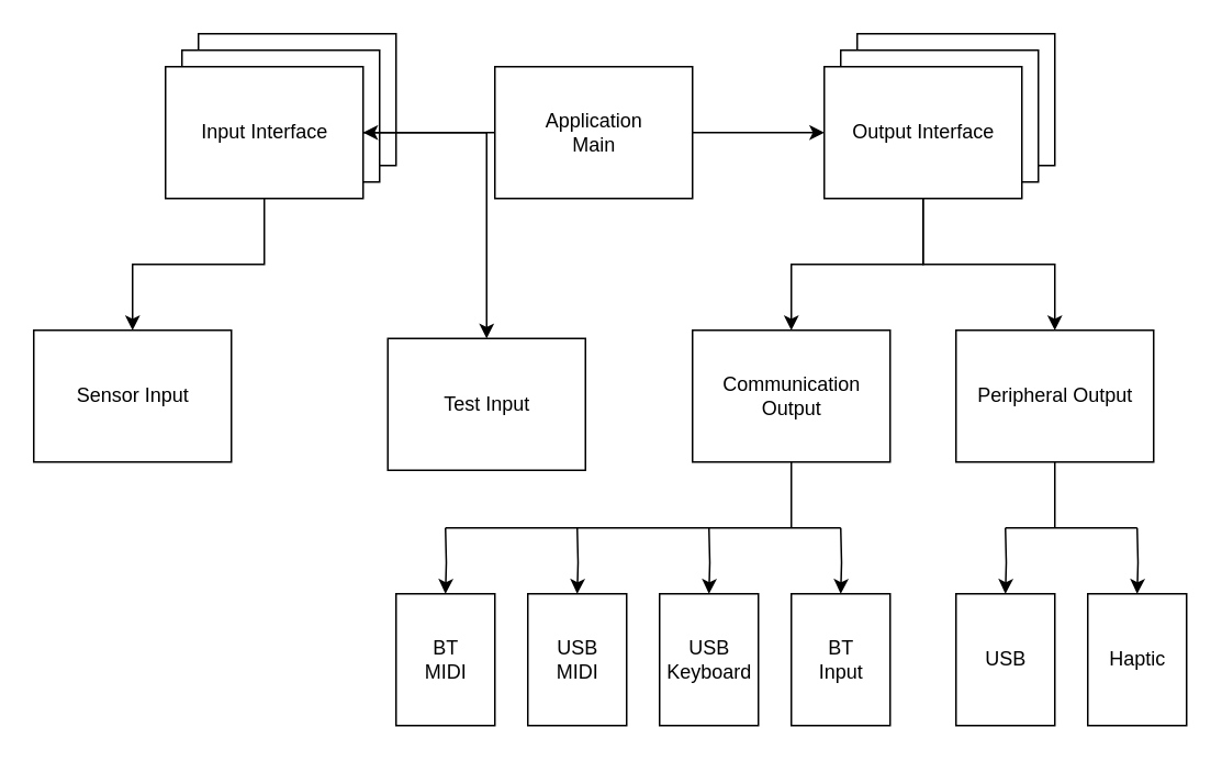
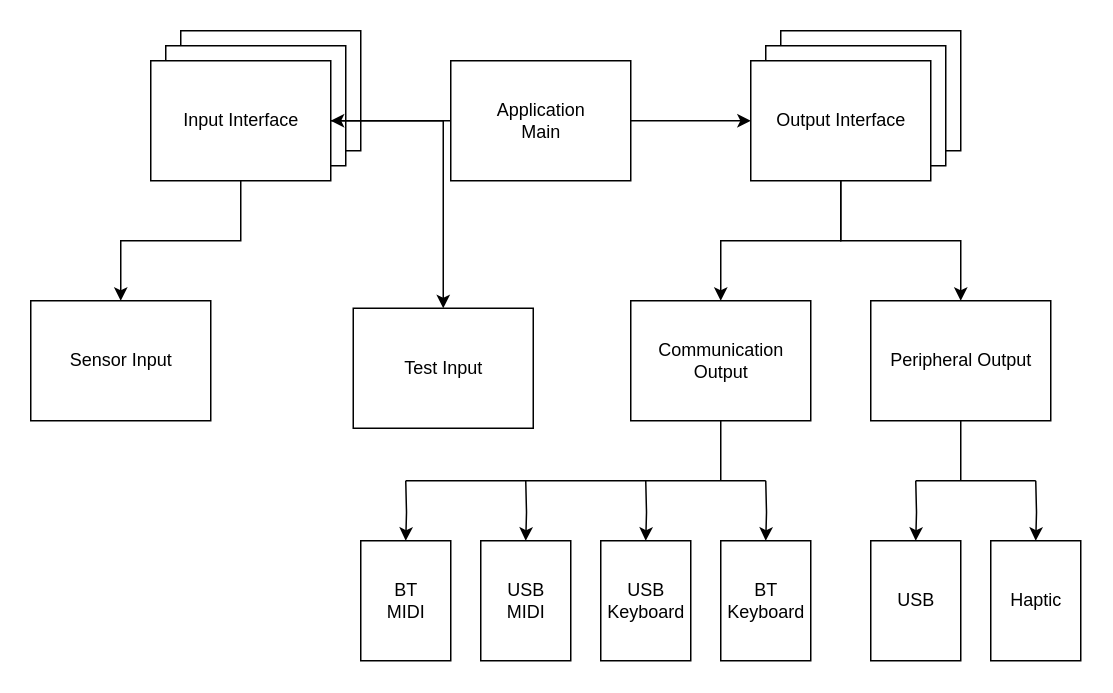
  <mxCell id="0" />
  <mxCell id="1" parent="0" />
  <mxCell id="2" value="Output Interface" style="html=1;" parent="1" vertex="1"><mxGeometry x="520" y="20" width="120" height="80" as="geometry" /></mxCell>
  <mxCell id="3" value="Output Interface" style="html=1;" parent="1" vertex="1"><mxGeometry x="510" y="30" width="120" height="80" as="geometry" /></mxCell>
  <mxCell id="4" value="Input Interface" style="html=1;" parent="1" vertex="1"><mxGeometry x="120" y="20" width="120" height="80" as="geometry" /></mxCell>
  <mxCell id="5" value="Input Interface" style="html=1;" parent="1" vertex="1"><mxGeometry x="110" y="30" width="120" height="80" as="geometry" /></mxCell>
  <mxCell id="6" value="" style="edgeStyle=orthogonalEdgeStyle;rounded=0;orthogonalLoop=1;jettySize=auto;html=1;" parent="1" source="8" target="12" edge="1"><mxGeometry relative="1" as="geometry" /></mxCell>
  <mxCell id="7" value="" style="edgeStyle=orthogonalEdgeStyle;rounded=0;orthogonalLoop=1;jettySize=auto;html=1;" parent="1" source="8" target="10" edge="1"><mxGeometry relative="1" as="geometry" /></mxCell>
  <mxCell id="8" value="Application&lt;br&gt;Main" style="html=1;" parent="1" vertex="1"><mxGeometry x="300" y="40" width="120" height="80" as="geometry" /></mxCell>
  <mxCell id="9" value="" style="edgeStyle=orthogonalEdgeStyle;rounded=0;orthogonalLoop=1;jettySize=auto;html=1;" parent="1" source="10" target="11" edge="1"><mxGeometry relative="1" as="geometry" /></mxCell>
  <mxCell id="10" value="Input Interface" style="html=1;" parent="1" vertex="1"><mxGeometry x="100" y="40" width="120" height="80" as="geometry" /></mxCell>
  <mxCell id="11" value="Sensor Input" style="html=1;" parent="1" vertex="1"><mxGeometry x="20" y="200" width="120" height="80" as="geometry" /></mxCell>
  <mxCell id="12" value="Output Interface" style="html=1;" parent="1" vertex="1"><mxGeometry x="500" y="40" width="120" height="80" as="geometry" /></mxCell>
  <mxCell id="13" value="Test Input" style="html=1;" parent="1" vertex="1"><mxGeometry x="235" y="205" width="120" height="80" as="geometry" /></mxCell>
  <mxCell id="14" value="" style="edgeStyle=orthogonalEdgeStyle;rounded=0;orthogonalLoop=1;jettySize=auto;html=1;" parent="1" source="10" target="13" edge="1"><mxGeometry relative="1" as="geometry"><mxPoint x="170" y="130" as="sourcePoint" /><mxPoint x="90" y="210" as="targetPoint" /></mxGeometry></mxCell>
  <mxCell id="15" value="" style="edgeStyle=orthogonalEdgeStyle;rounded=0;orthogonalLoop=1;jettySize=auto;html=1;" parent="1" source="12" target="17" edge="1"><mxGeometry relative="1" as="geometry"><mxPoint x="560" y="120" as="sourcePoint" /></mxGeometry></mxCell>
  <mxCell id="16" value="" style="edgeStyle=orthogonalEdgeStyle;rounded=0;orthogonalLoop=1;jettySize=auto;html=1;" parent="1" source="12" target="18" edge="1"><mxGeometry relative="1" as="geometry"><mxPoint x="560" y="120" as="sourcePoint" /><mxPoint x="490" y="210" as="targetPoint" /></mxGeometry></mxCell>
  <mxCell id="17" value="Communication&lt;br&gt;Output" style="html=1;" parent="1" vertex="1"><mxGeometry x="420" y="200" width="120" height="80" as="geometry" /></mxCell>
  <mxCell id="18" value="Peripheral Output" style="html=1;" parent="1" vertex="1"><mxGeometry x="580" y="200" width="120" height="80" as="geometry" /></mxCell>
  <mxCell id="19" value="USB&lt;br&gt;MIDI" style="html=1;" parent="1" vertex="1"><mxGeometry x="320" y="360" width="60" height="80" as="geometry" /></mxCell>
  <mxCell id="20" value="" style="edgeStyle=orthogonalEdgeStyle;rounded=0;orthogonalLoop=1;jettySize=auto;html=1;entryX=0.5;entryY=0;entryDx=0;entryDy=0;" parent="1" target="23" edge="1"><mxGeometry relative="1" as="geometry"><mxPoint x="270" y="320" as="sourcePoint" /></mxGeometry></mxCell>
  <mxCell id="21" value="" style="edgeStyle=orthogonalEdgeStyle;rounded=0;orthogonalLoop=1;jettySize=auto;html=1;" parent="1" target="19" edge="1"><mxGeometry relative="1" as="geometry"><mxPoint x="350" y="320" as="sourcePoint" /><mxPoint x="410" y="370" as="targetPoint" /></mxGeometry></mxCell>
  <mxCell id="22" value="USB&lt;br&gt;Keyboard" style="html=1;" parent="1" vertex="1"><mxGeometry x="400" y="360" width="60" height="80" as="geometry" /></mxCell>
  <mxCell id="23" value="BT&lt;br&gt;MIDI" style="html=1;" parent="1" vertex="1"><mxGeometry x="240" y="360" width="60" height="80" as="geometry" /></mxCell>
- <mxCell id="24" value="BT&lt;br&gt;Input" style="html=1;" parent="1" vertex="1"><mxGeometry x="480" y="360" width="60" height="80" as="geometry" /></mxCell>
+ <mxCell id="24" value="BT&lt;br&gt;Keyboard" style="html=1;" parent="1" vertex="1"><mxGeometry x="480" y="360" width="60" height="80" as="geometry" /></mxCell>
  <mxCell id="25" value="" style="edgeStyle=orthogonalEdgeStyle;rounded=0;orthogonalLoop=1;jettySize=auto;html=1;" parent="1" target="22" edge="1"><mxGeometry relative="1" as="geometry"><mxPoint x="430" y="320" as="sourcePoint" /><mxPoint x="420" y="370" as="targetPoint" /></mxGeometry></mxCell>
  <mxCell id="26" value="" style="edgeStyle=orthogonalEdgeStyle;rounded=0;orthogonalLoop=1;jettySize=auto;html=1;" parent="1" target="24" edge="1"><mxGeometry relative="1" as="geometry"><mxPoint x="510" y="320" as="sourcePoint" /><mxPoint x="500" y="370" as="targetPoint" /></mxGeometry></mxCell>
  <mxCell id="27" value="" style="edgeStyle=orthogonalEdgeStyle;rounded=0;orthogonalLoop=1;jettySize=auto;html=1;endArrow=none;endFill=0;" parent="1" edge="1"><mxGeometry relative="1" as="geometry"><mxPoint x="510" y="320" as="sourcePoint" /><mxPoint x="270" y="320" as="targetPoint" /></mxGeometry></mxCell>
  <mxCell id="28" value="" style="edgeStyle=orthogonalEdgeStyle;rounded=0;orthogonalLoop=1;jettySize=auto;html=1;endArrow=none;endFill=0;" parent="1" source="17" edge="1"><mxGeometry relative="1" as="geometry"><mxPoint x="520" y="330" as="sourcePoint" /><mxPoint x="480" y="320" as="targetPoint" /></mxGeometry></mxCell>
  <mxCell id="29" value="USB" style="html=1;" parent="1" vertex="1"><mxGeometry x="580" y="360" width="60" height="80" as="geometry" /></mxCell>
  <mxCell id="30" value="Haptic" style="html=1;" parent="1" vertex="1"><mxGeometry x="660" y="360" width="60" height="80" as="geometry" /></mxCell>
  <mxCell id="31" value="" style="edgeStyle=orthogonalEdgeStyle;rounded=0;orthogonalLoop=1;jettySize=auto;html=1;" parent="1" target="29" edge="1"><mxGeometry relative="1" as="geometry"><mxPoint x="610" y="320" as="sourcePoint" /><mxPoint x="600" y="370" as="targetPoint" /></mxGeometry></mxCell>
  <mxCell id="32" value="" style="edgeStyle=orthogonalEdgeStyle;rounded=0;orthogonalLoop=1;jettySize=auto;html=1;" parent="1" target="30" edge="1"><mxGeometry relative="1" as="geometry"><mxPoint x="690" y="320" as="sourcePoint" /><mxPoint x="680" y="370" as="targetPoint" /></mxGeometry></mxCell>
  <mxCell id="33" value="" style="edgeStyle=orthogonalEdgeStyle;rounded=0;orthogonalLoop=1;jettySize=auto;html=1;endArrow=none;endFill=0;" parent="1" edge="1"><mxGeometry relative="1" as="geometry"><mxPoint x="690" y="320" as="sourcePoint" /><mxPoint x="610" y="320" as="targetPoint" /></mxGeometry></mxCell>
  <mxCell id="34" value="" style="edgeStyle=orthogonalEdgeStyle;rounded=0;orthogonalLoop=1;jettySize=auto;html=1;endArrow=none;endFill=0;exitX=0.5;exitY=1;exitDx=0;exitDy=0;" parent="1" source="18" edge="1"><mxGeometry relative="1" as="geometry"><mxPoint x="660" y="280" as="sourcePoint" /><mxPoint x="640" y="320" as="targetPoint" /></mxGeometry></mxCell>
